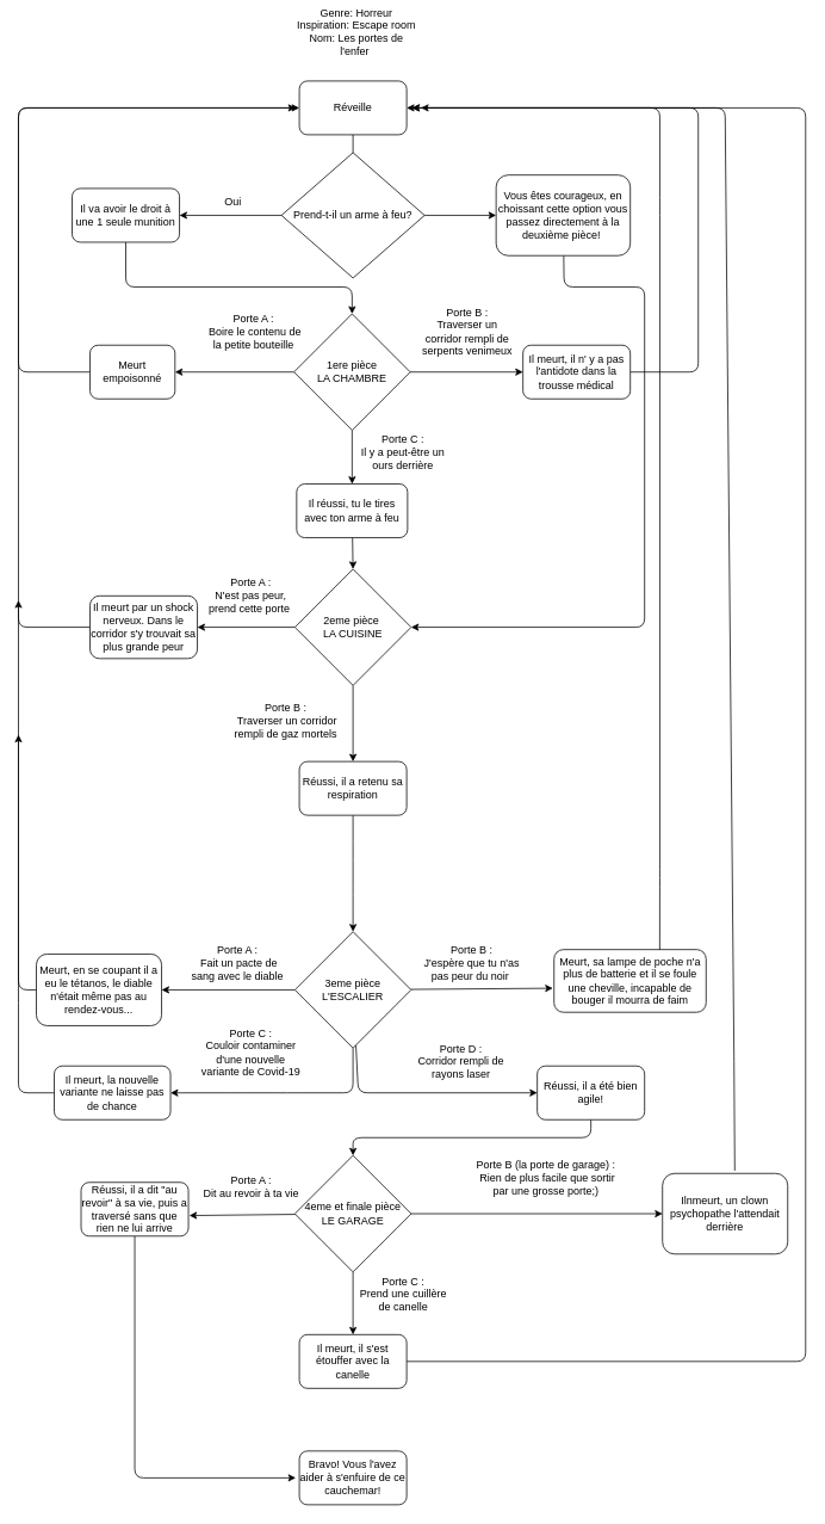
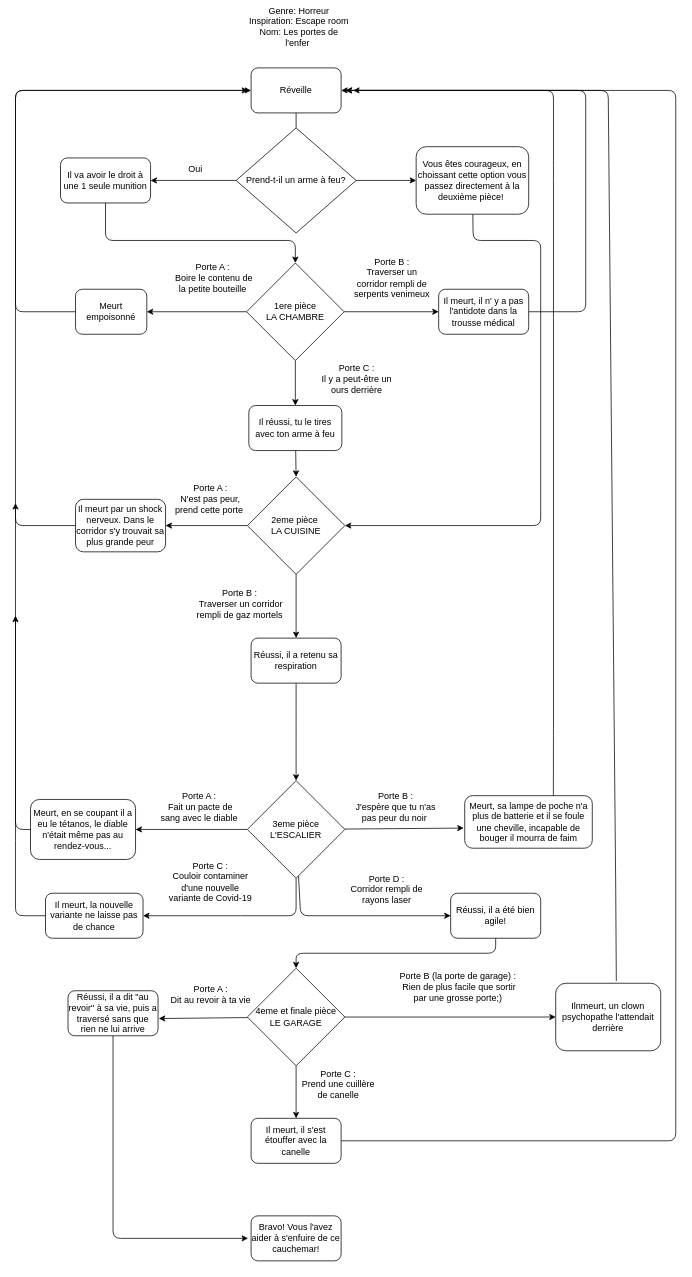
  <mxCell id="0" />
  <mxCell id="1" parent="0" />
  <mxCell id="2" value="Réveille" style="rounded=1;whiteSpace=wrap;html=1;" parent="1" vertex="1"><mxGeometry x="334" y="90" width="120" height="60" as="geometry" /></mxCell>
  <mxCell id="3" style="edgeStyle=none;html=1;entryX=0.5;entryY=0;entryDx=0;entryDy=0;" parent="1" source="6" target="22" edge="1"><mxGeometry relative="1" as="geometry"><mxPoint x="394" y="490" as="targetPoint" /></mxGeometry></mxCell>
  <mxCell id="4" style="edgeStyle=none;html=1;entryX=0;entryY=0.5;entryDx=0;entryDy=0;" parent="1" source="6" target="24" edge="1"><mxGeometry relative="1" as="geometry" /></mxCell>
  <mxCell id="5" style="edgeStyle=none;html=1;entryX=1;entryY=0.5;entryDx=0;entryDy=0;" parent="1" source="6" target="20" edge="1"><mxGeometry relative="1" as="geometry" /></mxCell>
  <mxCell id="6" value="&lt;span&gt;1ere pièce&lt;/span&gt;&lt;br&gt;&lt;span&gt;LA CHAMBRE&lt;/span&gt;" style="rhombus;whiteSpace=wrap;html=1;" parent="1" vertex="1"><mxGeometry x="328" y="350" width="130" height="130" as="geometry" /></mxCell>
  <mxCell id="7" style="edgeStyle=none;html=1;entryX=1;entryY=0.5;entryDx=0;entryDy=0;" parent="1" source="9" target="28" edge="1"><mxGeometry relative="1" as="geometry" /></mxCell>
  <mxCell id="8" style="edgeStyle=none;html=1;entryX=0.5;entryY=0;entryDx=0;entryDy=0;" parent="1" source="9" target="26" edge="1"><mxGeometry relative="1" as="geometry" /></mxCell>
  <mxCell id="9" value="&lt;span&gt;2eme pièce&amp;nbsp;&lt;/span&gt;&lt;br&gt;&lt;span&gt;LA CUISINE&lt;/span&gt;" style="rhombus;whiteSpace=wrap;html=1;" parent="1" vertex="1"><mxGeometry x="329" y="635" width="130" height="130" as="geometry" /></mxCell>
  <mxCell id="10" style="edgeStyle=none;html=1;entryX=1;entryY=0.5;entryDx=0;entryDy=0;" parent="1" source="14" target="36" edge="1"><mxGeometry relative="1" as="geometry" /></mxCell>
  <mxCell id="11" style="edgeStyle=none;html=1;entryX=1;entryY=0.5;entryDx=0;entryDy=0;" parent="1" source="14" target="32" edge="1"><mxGeometry relative="1" as="geometry"><Array as="points"><mxPoint x="394" y="1220" /><mxPoint x="320" y="1220" /><mxPoint x="260" y="1220" /></Array></mxGeometry></mxCell>
  <mxCell id="12" style="edgeStyle=none;html=1;entryX=-0.008;entryY=0.617;entryDx=0;entryDy=0;entryPerimeter=0;" parent="1" source="14" target="34" edge="1"><mxGeometry relative="1" as="geometry" /></mxCell>
  <mxCell id="13" style="edgeStyle=none;html=1;entryX=0;entryY=0.5;entryDx=0;entryDy=0;" parent="1" source="14" target="30" edge="1"><mxGeometry relative="1" as="geometry"><Array as="points"><mxPoint x="400" y="1220" /></Array></mxGeometry></mxCell>
  <mxCell id="14" value="&lt;span&gt;3eme pièce&lt;/span&gt;&lt;br&gt;&lt;span&gt;L'ESCALIER&lt;/span&gt;" style="rhombus;whiteSpace=wrap;html=1;" parent="1" vertex="1"><mxGeometry x="329" y="1040" width="130" height="130" as="geometry" /></mxCell>
  <mxCell id="15" style="edgeStyle=none;html=1;entryX=1.008;entryY=0.617;entryDx=0;entryDy=0;entryPerimeter=0;" parent="1" source="18" target="42" edge="1"><mxGeometry relative="1" as="geometry" /></mxCell>
  <mxCell id="16" style="edgeStyle=none;html=1;entryX=0;entryY=0.5;entryDx=0;entryDy=0;" parent="1" source="18" target="40" edge="1"><mxGeometry relative="1" as="geometry" /></mxCell>
  <mxCell id="17" style="edgeStyle=none;html=1;entryX=0.5;entryY=0;entryDx=0;entryDy=0;" parent="1" source="18" target="38" edge="1"><mxGeometry relative="1" as="geometry" /></mxCell>
  <mxCell id="18" value="&lt;span&gt;4eme et finale pièce&lt;/span&gt;&lt;br&gt;&lt;span&gt;LE GARAGE&lt;/span&gt;" style="rhombus;whiteSpace=wrap;html=1;" parent="1" vertex="1"><mxGeometry x="329" y="1290" width="130" height="130" as="geometry" /></mxCell>
  <mxCell id="19" style="edgeStyle=none;html=1;entryX=0;entryY=0.5;entryDx=0;entryDy=0;" parent="1" source="20" target="2" edge="1"><mxGeometry relative="1" as="geometry"><mxPoint x="170" y="120" as="targetPoint" /><Array as="points"><mxPoint x="20" y="415" /><mxPoint x="20" y="120" /></Array></mxGeometry></mxCell>
  <mxCell id="20" value="Meurt empoisonné" style="rounded=1;whiteSpace=wrap;html=1;" parent="1" vertex="1"><mxGeometry x="100" y="385" width="95" height="60" as="geometry" /></mxCell>
  <mxCell id="21" style="edgeStyle=none;html=1;entryX=0.5;entryY=0;entryDx=0;entryDy=0;" parent="1" source="22" target="9" edge="1"><mxGeometry relative="1" as="geometry" /></mxCell>
  <mxCell id="22" value="Il réussi, tu le tires avec ton arme à feu" style="rounded=1;whiteSpace=wrap;html=1;" parent="1" vertex="1"><mxGeometry x="331" y="540" width="124" height="60" as="geometry" /></mxCell>
  <mxCell id="23" style="edgeStyle=none;html=1;entryX=1;entryY=0.5;entryDx=0;entryDy=0;" parent="1" source="24" target="2" edge="1"><mxGeometry relative="1" as="geometry"><mxPoint x="640" y="120" as="targetPoint" /><Array as="points"><mxPoint x="780" y="415" /><mxPoint x="780" y="120" /></Array></mxGeometry></mxCell>
  <mxCell id="24" value="Il meurt, il n' y a pas l'antidote dans la trousse médical" style="rounded=1;whiteSpace=wrap;html=1;" parent="1" vertex="1"><mxGeometry x="584" y="385" width="120" height="60" as="geometry" /></mxCell>
  <mxCell id="25" style="edgeStyle=none;html=1;entryX=0.5;entryY=0;entryDx=0;entryDy=0;" parent="1" source="26" target="14" edge="1"><mxGeometry relative="1" as="geometry"><mxPoint x="540" y="990" as="targetPoint" /><Array as="points"><mxPoint x="394" y="950" /><mxPoint x="394" y="1000" /></Array></mxGeometry></mxCell>
  <mxCell id="26" value="Réussi, il a retenu sa respiration" style="rounded=1;whiteSpace=wrap;html=1;" parent="1" vertex="1"><mxGeometry x="334" y="850" width="120" height="60" as="geometry" /></mxCell>
  <mxCell id="27" style="edgeStyle=none;html=1;" parent="1" source="28" edge="1"><mxGeometry relative="1" as="geometry"><mxPoint x="330" y="120" as="targetPoint" /><Array as="points"><mxPoint x="20" y="700" /><mxPoint x="20" y="120" /></Array></mxGeometry></mxCell>
  <mxCell id="28" value="Il meurt par un shock nerveux. Dans le corridor s'y trouvait sa plus grande peur" style="rounded=1;whiteSpace=wrap;html=1;" parent="1" vertex="1"><mxGeometry x="100" y="665" width="120" height="70" as="geometry" /></mxCell>
  <mxCell id="29" style="edgeStyle=none;html=1;entryX=0.5;entryY=0;entryDx=0;entryDy=0;" parent="1" source="30" target="18" edge="1"><mxGeometry relative="1" as="geometry"><mxPoint x="390" y="1250" as="targetPoint" /><Array as="points"><mxPoint x="660" y="1270" /><mxPoint x="394" y="1270" /></Array></mxGeometry></mxCell>
  <mxCell id="30" value="Réussi, il a été bien agile!" style="rounded=1;whiteSpace=wrap;html=1;" parent="1" vertex="1"><mxGeometry x="600" y="1190" width="120" height="60" as="geometry" /></mxCell>
  <mxCell id="31" style="edgeStyle=none;html=1;" parent="1" source="32" edge="1"><mxGeometry relative="1" as="geometry"><mxPoint x="20" y="820" as="targetPoint" /><Array as="points"><mxPoint x="20" y="1220" /><mxPoint x="20" y="1110" /></Array></mxGeometry></mxCell>
  <mxCell id="32" value="Il meurt, la nouvelle variante ne laisse pas de chance" style="rounded=1;whiteSpace=wrap;html=1;" parent="1" vertex="1"><mxGeometry x="60" y="1190" width="130" height="60" as="geometry" /></mxCell>
  <mxCell id="33" style="edgeStyle=none;html=1;exitX=0.695;exitY=0.017;exitDx=0;exitDy=0;exitPerimeter=0;" parent="1" source="34" edge="1"><mxGeometry relative="1" as="geometry"><mxPoint x="460" y="120" as="targetPoint" /><Array as="points"><mxPoint x="737" y="980" /><mxPoint x="737" y="230" /><mxPoint x="737" y="120" /></Array></mxGeometry></mxCell>
  <mxCell id="34" value="Meurt, sa lampe de poche n'a plus de batterie et il se foule une cheville, incapable de bouger il mourra de faim" style="rounded=1;whiteSpace=wrap;html=1;" parent="1" vertex="1"><mxGeometry x="618.75" y="1060" width="170" height="70" as="geometry" /></mxCell>
  <mxCell id="35" style="edgeStyle=none;html=1;exitX=0;exitY=0.5;exitDx=0;exitDy=0;" parent="1" source="36" edge="1"><mxGeometry relative="1" as="geometry"><mxPoint x="20" y="670" as="targetPoint" /><Array as="points"><mxPoint x="20" y="1105" /></Array><mxPoint x="20" y="1120" as="sourcePoint" /></mxGeometry></mxCell>
  <mxCell id="36" value="Meurt, en se coupant il a eu le tétanos, le diable n'était même pas au rendez-vous..." style="rounded=1;whiteSpace=wrap;html=1;" parent="1" vertex="1"><mxGeometry x="40" y="1065" width="140" height="80" as="geometry" /></mxCell>
  <mxCell id="37" style="edgeStyle=none;html=1;" parent="1" source="38" edge="1"><mxGeometry relative="1" as="geometry"><mxPoint x="470" y="120" as="targetPoint" /><Array as="points"><mxPoint x="900" y="1520" /><mxPoint x="900" y="120" /></Array></mxGeometry></mxCell>
  <mxCell id="38" value="Il meurt, il s'est étouffer avec la canelle" style="rounded=1;whiteSpace=wrap;html=1;" parent="1" vertex="1"><mxGeometry x="334" y="1490" width="120" height="60" as="geometry" /></mxCell>
  <mxCell id="39" style="edgeStyle=none;html=1;exitX=0.577;exitY=-0.035;exitDx=0;exitDy=0;exitPerimeter=0;" parent="1" source="40" edge="1"><mxGeometry relative="1" as="geometry"><mxPoint x="460" y="120" as="targetPoint" /><Array as="points"><mxPoint x="820" y="1185" /><mxPoint x="810" y="120" /></Array></mxGeometry></mxCell>
  <mxCell id="40" value="Ilnmeurt, un clown psychopathe l'attendait derrière" style="rounded=1;whiteSpace=wrap;html=1;" parent="1" vertex="1"><mxGeometry x="740" y="1310" width="140" height="90" as="geometry" /></mxCell>
  <mxCell id="41" style="edgeStyle=none;html=1;" parent="1" source="42" edge="1"><mxGeometry relative="1" as="geometry"><mxPoint x="330" y="1650" as="targetPoint" /><Array as="points"><mxPoint x="150" y="1650" /></Array></mxGeometry></mxCell>
  <mxCell id="42" value="Réussi, il a dit &quot;au revoir&quot; à sa vie, puis a traversé sans que rien ne lui arrive" style="rounded=1;whiteSpace=wrap;html=1;" parent="1" vertex="1"><mxGeometry x="90" y="1320" width="120" height="60" as="geometry" /></mxCell>
  <mxCell id="43" value="Bravo! Vous l'avez aider à s'enfuire de ce cauchemar!" style="rounded=1;whiteSpace=wrap;html=1;" parent="1" vertex="1"><mxGeometry x="334" y="1620" width="120" height="60" as="geometry" /></mxCell>
  <mxCell id="44" value="&lt;span&gt;Porte A :&lt;/span&gt;&lt;br&gt;&lt;span&gt;&amp;nbsp;Boire le contenu de la petite bouteille&lt;/span&gt;" style="text;html=1;strokeColor=none;fillColor=none;align=center;verticalAlign=middle;whiteSpace=wrap;rounded=0;" parent="1" vertex="1"><mxGeometry x="222.5" y="355" width="120" height="30" as="geometry" /></mxCell>
  <mxCell id="45" value="&lt;span&gt;Porte B :&lt;/span&gt;&lt;br&gt;&lt;span&gt;Traverser un corridor rempli de serpents venimeux&lt;/span&gt;" style="text;html=1;strokeColor=none;fillColor=none;align=center;verticalAlign=middle;whiteSpace=wrap;rounded=0;" parent="1" vertex="1"><mxGeometry x="467" y="355" width="110" height="30" as="geometry" /></mxCell>
- <mxCell id="46" value="&lt;span&gt;Porte C :&lt;/span&gt;&lt;br&gt;&lt;span&gt;Il y a peut-être un ours derrière&lt;/span&gt;" style="text;html=1;strokeColor=none;fillColor=none;align=center;verticalAlign=middle;whiteSpace=wrap;rounded=0;" parent="1" vertex="1"><mxGeometry x="400" y="490" width="100" height="30" as="geometry" /></mxCell>
+ <mxCell id="46" value="&lt;span&gt;Porte C :&lt;/span&gt;&lt;br&gt;&lt;span&gt;Il y a peut-être un ours derrière&lt;/span&gt;" style="text;html=1;strokeColor=none;fillColor=none;align=center;verticalAlign=middle;whiteSpace=wrap;rounded=0;" parent="1" vertex="1"><mxGeometry x="425" y="490" width="100" height="30" as="geometry" /></mxCell>
  <mxCell id="47" value="&lt;span&gt;Porte A :&lt;/span&gt;&lt;br&gt;&lt;span&gt;N'est pas peur, prend cette porte&amp;nbsp;&lt;/span&gt;" style="text;html=1;strokeColor=none;fillColor=none;align=center;verticalAlign=middle;whiteSpace=wrap;rounded=0;" parent="1" vertex="1"><mxGeometry x="230" y="650" width="100" height="30" as="geometry" /></mxCell>
  <mxCell id="48" value="&lt;span&gt;Porte B :&lt;/span&gt;&lt;br&gt;&lt;span&gt;&amp;nbsp;Traverser un corridor rempli de gaz mortels&lt;/span&gt;" style="text;html=1;strokeColor=none;fillColor=none;align=center;verticalAlign=middle;whiteSpace=wrap;rounded=0;" parent="1" vertex="1"><mxGeometry x="260" y="790" width="117.5" height="30" as="geometry" /></mxCell>
  <mxCell id="49" value="&lt;span style=&quot;font-family: &amp;#34;helvetica&amp;#34;&quot;&gt;Porte A :&lt;/span&gt;&lt;br style=&quot;font-family: &amp;#34;helvetica&amp;#34;&quot;&gt;&lt;span style=&quot;font-family: &amp;#34;helvetica&amp;#34;&quot;&gt;&amp;nbsp;Fait un pacte de sang avec le diable&lt;/span&gt;" style="text;html=1;strokeColor=none;fillColor=none;align=center;verticalAlign=middle;whiteSpace=wrap;rounded=0;rotation=0;" parent="1" vertex="1"><mxGeometry x="210" y="1060" width="110" height="30" as="geometry" /></mxCell>
  <mxCell id="50" value="&lt;span&gt;Porte B :&lt;/span&gt;&lt;br&gt;&lt;span&gt;J'espère que tu n'as pas peur du noir&amp;nbsp;&lt;/span&gt;" style="text;html=1;strokeColor=none;fillColor=none;align=center;verticalAlign=middle;whiteSpace=wrap;rounded=0;" parent="1" vertex="1"><mxGeometry x="470" y="1060" width="114" height="30" as="geometry" /></mxCell>
  <mxCell id="51" value="&lt;span&gt;Porte C :&lt;/span&gt;&lt;br&gt;&lt;span&gt;Couloir contaminer d'une nouvelle variante de Covid-19&lt;/span&gt;" style="text;html=1;strokeColor=none;fillColor=none;align=center;verticalAlign=middle;whiteSpace=wrap;rounded=0;" parent="1" vertex="1"><mxGeometry x="220" y="1160" width="120" height="30" as="geometry" /></mxCell>
  <mxCell id="52" value="&lt;span&gt;Porte D :&lt;/span&gt;&lt;br&gt;&lt;span&gt;Corridor rempli de rayons laser&lt;/span&gt;" style="text;html=1;strokeColor=none;fillColor=none;align=center;verticalAlign=middle;whiteSpace=wrap;rounded=0;" parent="1" vertex="1"><mxGeometry x="450" y="1170" width="130" height="30" as="geometry" /></mxCell>
  <mxCell id="53" value="&lt;span&gt;Porte A :&lt;/span&gt;&lt;br&gt;&lt;span&gt;Dit au revoir à ta vie&lt;/span&gt;" style="text;html=1;strokeColor=none;fillColor=none;align=center;verticalAlign=middle;whiteSpace=wrap;rounded=0;" parent="1" vertex="1"><mxGeometry x="222.5" y="1310" width="115" height="30" as="geometry" /></mxCell>
  <mxCell id="54" value="&lt;span&gt;Porte B (la porte de garage) :&lt;/span&gt;&lt;br&gt;&lt;span&gt;&amp;nbsp;Rien de plus facile que sortir par une grosse porte;)&lt;/span&gt;" style="text;html=1;strokeColor=none;fillColor=none;align=center;verticalAlign=middle;whiteSpace=wrap;rounded=0;" parent="1" vertex="1"><mxGeometry x="530" y="1300" width="160" height="30" as="geometry" /></mxCell>
  <mxCell id="55" value="&lt;span&gt;Porte C :&lt;/span&gt;&lt;br&gt;&lt;span&gt;Prend une cuillère de canelle&lt;/span&gt;" style="text;html=1;strokeColor=none;fillColor=none;align=center;verticalAlign=middle;whiteSpace=wrap;rounded=0;" parent="1" vertex="1"><mxGeometry x="394.5" y="1430" width="111" height="30" as="geometry" /></mxCell>
  <mxCell id="56" value="Genre: Horreur&lt;br&gt;Inspiration: Escape room&lt;br&gt;Nom: Les portes de l'enfer&amp;nbsp;" style="text;html=1;strokeColor=none;fillColor=none;align=center;verticalAlign=middle;whiteSpace=wrap;rounded=0;" parent="1" vertex="1"><mxGeometry x="329" y="20" width="138" height="30" as="geometry" /></mxCell>
  <mxCell id="57" style="edgeStyle=none;html=1;exitX=0;exitY=0.5;exitDx=0;exitDy=0;entryX=1;entryY=0.5;entryDx=0;entryDy=0;" parent="1" source="59" target="64" edge="1"><mxGeometry relative="1" as="geometry" /></mxCell>
  <mxCell id="58" style="edgeStyle=none;html=1;exitX=1;exitY=0.5;exitDx=0;exitDy=0;entryX=0;entryY=0.5;entryDx=0;entryDy=0;" parent="1" source="59" target="62" edge="1"><mxGeometry relative="1" as="geometry" /></mxCell>
  <mxCell id="59" value="Prend-t-il un arme à feu?" style="rhombus;whiteSpace=wrap;html=1;" parent="1" vertex="1"><mxGeometry x="314" y="170" width="160" height="140" as="geometry" /></mxCell>
  <mxCell id="60" value="" style="edgeStyle=none;html=1;entryX=0.5;entryY=0;entryDx=0;entryDy=0;endArrow=none;" parent="1" source="2" target="59" edge="1"><mxGeometry relative="1" as="geometry"><mxPoint x="393.87" y="150" as="sourcePoint" /><mxPoint x="393" y="350" as="targetPoint" /></mxGeometry></mxCell>
  <mxCell id="61" style="edgeStyle=none;html=1;entryX=1;entryY=0.5;entryDx=0;entryDy=0;" parent="1" source="62" target="9" edge="1"><mxGeometry relative="1" as="geometry"><mxPoint x="490" y="690" as="targetPoint" /><Array as="points"><mxPoint x="630" y="320" /><mxPoint x="720" y="320" /><mxPoint x="720" y="700" /></Array></mxGeometry></mxCell>
  <mxCell id="62" value="Vous êtes courageux, en choissant cette option vous passez directement à la deuxième pièce!&amp;nbsp;" style="rounded=1;whiteSpace=wrap;html=1;" parent="1" vertex="1"><mxGeometry x="554" y="195" width="150" height="90" as="geometry" /></mxCell>
  <mxCell id="63" style="edgeStyle=none;html=1;entryX=0.5;entryY=0;entryDx=0;entryDy=0;" parent="1" source="64" target="6" edge="1"><mxGeometry relative="1" as="geometry"><mxPoint x="393" y="330" as="targetPoint" /><Array as="points"><mxPoint x="140" y="320" /><mxPoint x="393" y="320" /></Array></mxGeometry></mxCell>
  <mxCell id="64" value="Il va avoir le droit à une 1 seule munition" style="rounded=1;whiteSpace=wrap;html=1;" parent="1" vertex="1"><mxGeometry x="80" y="210" width="120" height="60" as="geometry" /></mxCell>
  <mxCell id="65" value="Oui" style="text;html=1;strokeColor=none;fillColor=none;align=center;verticalAlign=middle;whiteSpace=wrap;rounded=0;" parent="1" vertex="1"><mxGeometry x="230" y="210" width="60" height="30" as="geometry" /></mxCell>
